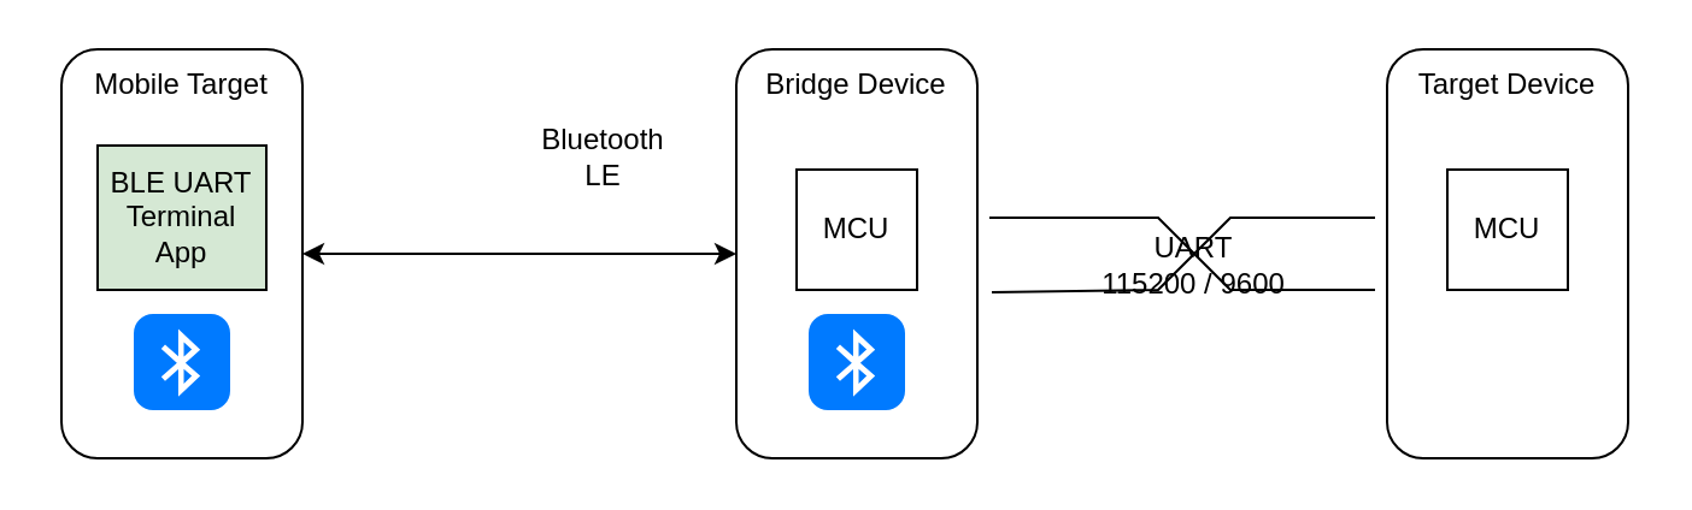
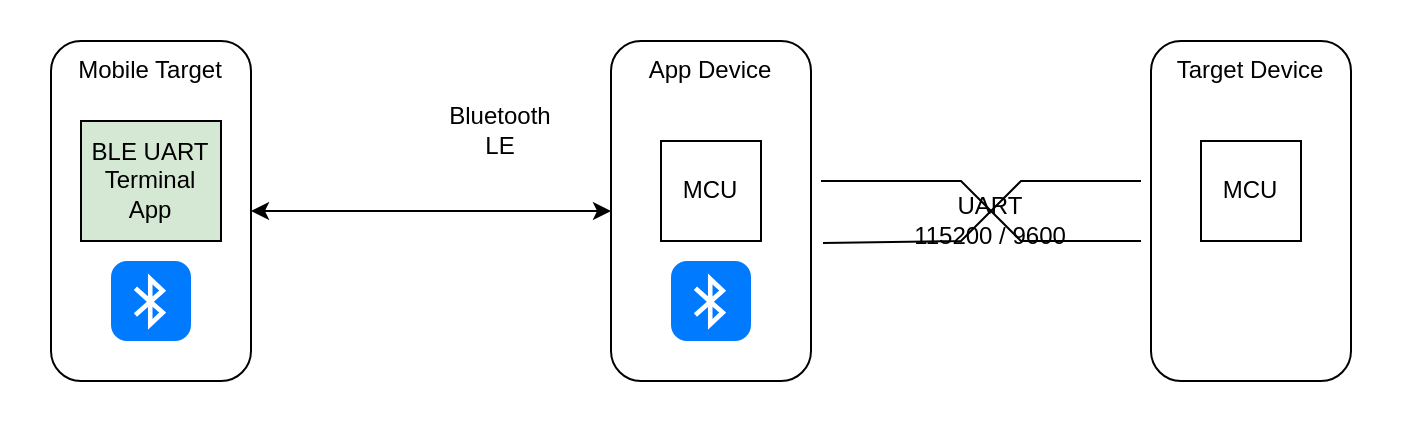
  <mxCell id="0" />
  <mxCell id="1" parent="0" />
  <mxCell id="2" value="" style="rounded=1;whiteSpace=wrap;html=1;" vertex="1" parent="1"><mxGeometry x="305" y="20" width="100" height="170" as="geometry" /></mxCell>
  <mxCell id="3" value="" style="html=1;strokeWidth=1;shadow=0;dashed=0;shape=mxgraph.ios7.misc.bluetooth;fillColor=#007AFF;strokeColor=none;buttonText=;strokeColor2=#222222;fontColor=#222222;fontSize=8;verticalLabelPosition=bottom;verticalAlign=top;align=center;sketch=0;" vertex="1" parent="1"><mxGeometry x="335" y="130" width="40" height="40" as="geometry" /></mxCell>
- <mxCell id="4" value="&lt;div&gt;Bridge Device&lt;/div&gt;" style="text;html=1;align=center;verticalAlign=middle;whiteSpace=wrap;rounded=0;" vertex="1" parent="1"><mxGeometry x="300" y="20" width="110" height="30" as="geometry" /></mxCell>
+ <mxCell id="4" value="&lt;div&gt;App Device&lt;/div&gt;" style="text;html=1;align=center;verticalAlign=middle;whiteSpace=wrap;rounded=0;" vertex="1" parent="1"><mxGeometry x="300" y="20" width="110" height="30" as="geometry" /></mxCell>
  <mxCell id="5" value="MCU" style="rounded=0;whiteSpace=wrap;html=1;" vertex="1" parent="1"><mxGeometry x="330" y="70" width="50" height="50" as="geometry" /></mxCell>
  <mxCell id="6" value="" style="rounded=1;whiteSpace=wrap;html=1;" vertex="1" parent="1"><mxGeometry x="575" y="20" width="100" height="170" as="geometry" /></mxCell>
  <mxCell id="7" value="&lt;div&gt;Target Device&lt;/div&gt;" style="text;html=1;align=center;verticalAlign=middle;whiteSpace=wrap;rounded=0;" vertex="1" parent="1"><mxGeometry x="570" y="20" width="110" height="30" as="geometry" /></mxCell>
  <mxCell id="8" value="MCU" style="rounded=0;whiteSpace=wrap;html=1;" vertex="1" parent="1"><mxGeometry x="600" y="70" width="50" height="50" as="geometry" /></mxCell>
  <mxCell id="9" value="" style="rounded=1;whiteSpace=wrap;html=1;" vertex="1" parent="1"><mxGeometry x="25" y="20" width="100" height="170" as="geometry" /></mxCell>
  <mxCell id="10" value="" style="html=1;strokeWidth=1;shadow=0;dashed=0;shape=mxgraph.ios7.misc.bluetooth;fillColor=#007AFF;strokeColor=none;buttonText=;strokeColor2=#222222;fontColor=#222222;fontSize=8;verticalLabelPosition=bottom;verticalAlign=top;align=center;sketch=0;" vertex="1" parent="1"><mxGeometry x="55" y="130" width="40" height="40" as="geometry" /></mxCell>
  <mxCell id="11" value="Mobile Target" style="text;html=1;align=center;verticalAlign=middle;whiteSpace=wrap;rounded=0;" vertex="1" parent="1"><mxGeometry x="20" y="20" width="110" height="30" as="geometry" /></mxCell>
  <mxCell id="12" value="" style="endArrow=classic;startArrow=classic;html=1;rounded=0;exitX=1;exitY=0.5;exitDx=0;exitDy=0;entryX=0;entryY=0.5;entryDx=0;entryDy=0;" edge="1" parent="1" source="9" target="2"><mxGeometry width="50" height="50" relative="1" as="geometry"><mxPoint x="350" y="290" as="sourcePoint" /><mxPoint x="400" y="240" as="targetPoint" /></mxGeometry></mxCell>
  <mxCell id="13" value="" style="endArrow=none;html=1;rounded=0;entryX=1.06;entryY=0.594;entryDx=0;entryDy=0;entryPerimeter=0;" edge="1" parent="1" target="2"><mxGeometry width="50" height="50" relative="1" as="geometry"><mxPoint x="570" y="90" as="sourcePoint" /><mxPoint x="400" y="240" as="targetPoint" /><Array as="points"><mxPoint x="510" y="90" /><mxPoint x="480" y="120" /></Array></mxGeometry></mxCell>
  <mxCell id="14" value="" style="endArrow=none;html=1;rounded=0;" edge="1" parent="1"><mxGeometry width="50" height="50" relative="1" as="geometry"><mxPoint x="570" y="120" as="sourcePoint" /><mxPoint x="410" y="90" as="targetPoint" /><Array as="points"><mxPoint x="510" y="120" /><mxPoint x="480" y="90" /></Array></mxGeometry></mxCell>
  <mxCell id="15" value="&lt;div&gt;BLE UART&lt;/div&gt;&lt;div&gt;Terminal&lt;/div&gt;&lt;div&gt;App&lt;br&gt;&lt;/div&gt;" style="rounded=0;whiteSpace=wrap;html=1;fillColor=#d5e8d4;" vertex="1" parent="1"><mxGeometry x="40" y="60" width="70" height="60" as="geometry" /></mxCell>
  <mxCell id="16" value="Bluetooth LE" style="text;html=1;align=center;verticalAlign=middle;whiteSpace=wrap;rounded=0;" vertex="1" parent="1"><mxGeometry x="220" y="50" width="60" height="30" as="geometry" /></mxCell>
  <mxCell id="17" value="&lt;div&gt;UART&lt;/div&gt;115200 / 9600" style="text;html=1;align=center;verticalAlign=middle;whiteSpace=wrap;rounded=0;" vertex="1" parent="1"><mxGeometry x="450" y="95" width="90" height="30" as="geometry" /></mxCell>
